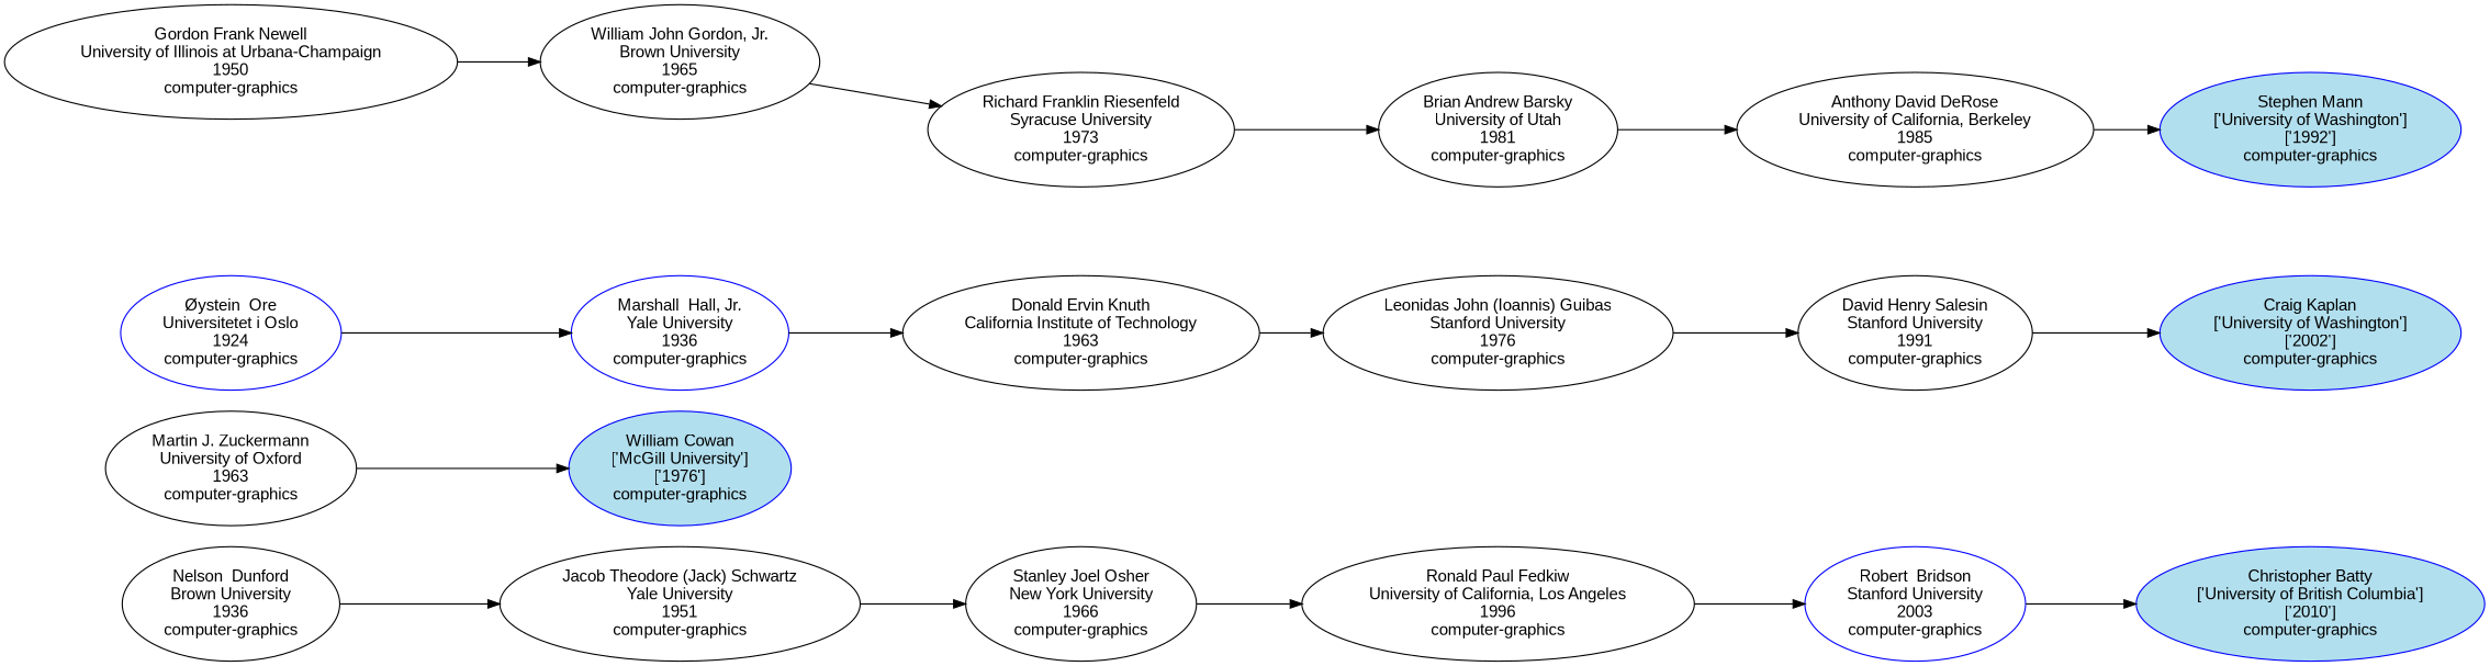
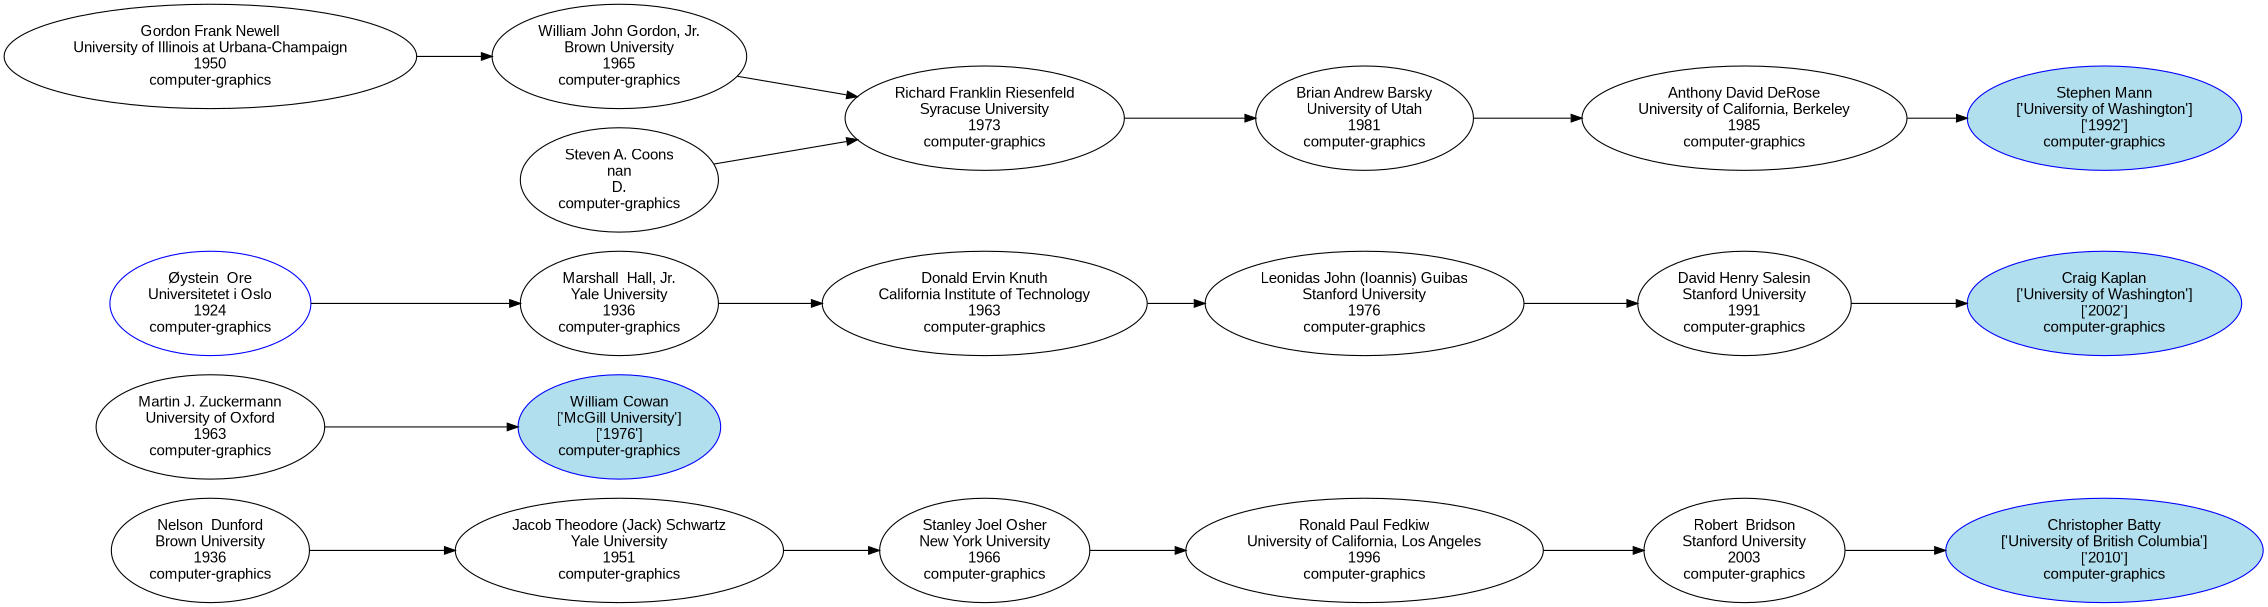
  digraph {
    fontname="Liberation Sans"
    rankdir=LR
    node [fontname="Liberation Sans"]
    edge [fontname="Liberation Sans"]
    n1 [color=blue fillcolor=lightblue2 label="Christopher Batty\n['University of British Columbia']\n['2010']\ncomputer-graphics" style=filled]
    n2 [color=blue fillcolor=lightblue2 label="William Cowan\n['McGill University']\n['1976']\ncomputer-graphics" style=filled]
    n3 [color=blue fillcolor=lightblue2 label="Craig Kaplan\n['University of Washington']\n['2002']\ncomputer-graphics" style=filled]
    n4 [color=blue fillcolor=lightblue2 label="Stephen Mann\n['University of Washington']\n['1992']\ncomputer-graphics" style=filled]
-   n5 [label="Robert  Bridson\nStanford University\n2003\ncomputer-graphics" color=blue]
+   n5 [label="Robert  Bridson\nStanford University\n2003\ncomputer-graphics"]
    n6 [label="Martin J. Zuckermann\nUniversity of Oxford\n1963\ncomputer-graphics"]
    n7 [label="David Henry Salesin\nStanford University\n1991\ncomputer-graphics"]
    n8 [label="Anthony David DeRose\nUniversity of California, Berkeley\n1985\ncomputer-graphics"]
    n9 [label="Ronald Paul Fedkiw\nUniversity of California, Los Angeles\n1996\ncomputer-graphics"]
    n10 [label="Leonidas John (Ioannis) Guibas\nStanford University\n1976\ncomputer-graphics"]
    n11 [label="Brian Andrew Barsky\nUniversity of Utah\n1981\ncomputer-graphics"]
    n12 [label="Stanley Joel Osher\nNew York University\n1966\ncomputer-graphics"]
    n13 [label="Donald Ervin Knuth\nCalifornia Institute of Technology\n1963\ncomputer-graphics"]
    n14 [label="Richard Franklin Riesenfeld\nSyracuse University\n1973\ncomputer-graphics"]
    n15 [label="Jacob Theodore (Jack) Schwartz\nYale University\n1951\ncomputer-graphics"]
-   n16 [label="Marshall  Hall, Jr.\nYale University\n1936\ncomputer-graphics" color=blue]
+   n16 [label="Marshall  Hall, Jr.\nYale University\n1936\ncomputer-graphics"]
    n17 [label="William John Gordon, Jr.\nBrown University\n1965\ncomputer-graphics"]
+   n18 [label="Steven A. Coons\nnan\nD.\ncomputer-graphics"]
    n19 [label="Nelson  Dunford\nBrown University\n1936\ncomputer-graphics"]
    n20 [color=blue label="Øystein  Ore\nUniversitetet i Oslo\n1924\ncomputer-graphics"]
    n21 [label="Gordon Frank Newell\nUniversity of Illinois at Urbana-Champaign\n1950\ncomputer-graphics"]
    n5 -> n1
    n6 -> n2
    n7 -> n3
    n8 -> n4
    n9 -> n5
    n10 -> n7
    n11 -> n8
    n12 -> n9
    n13 -> n10
    n14 -> n11
    n15 -> n12
    n16 -> n13
    n17 -> n14
+   n18 -> n14
    n19 -> n15
    n20 -> n16
    n21 -> n17
  }
